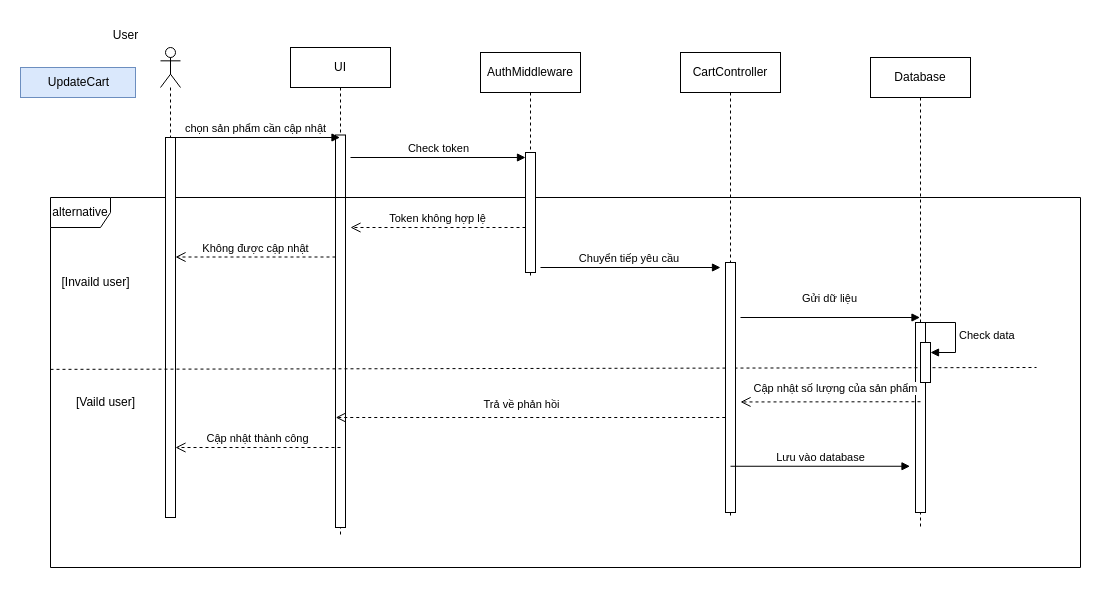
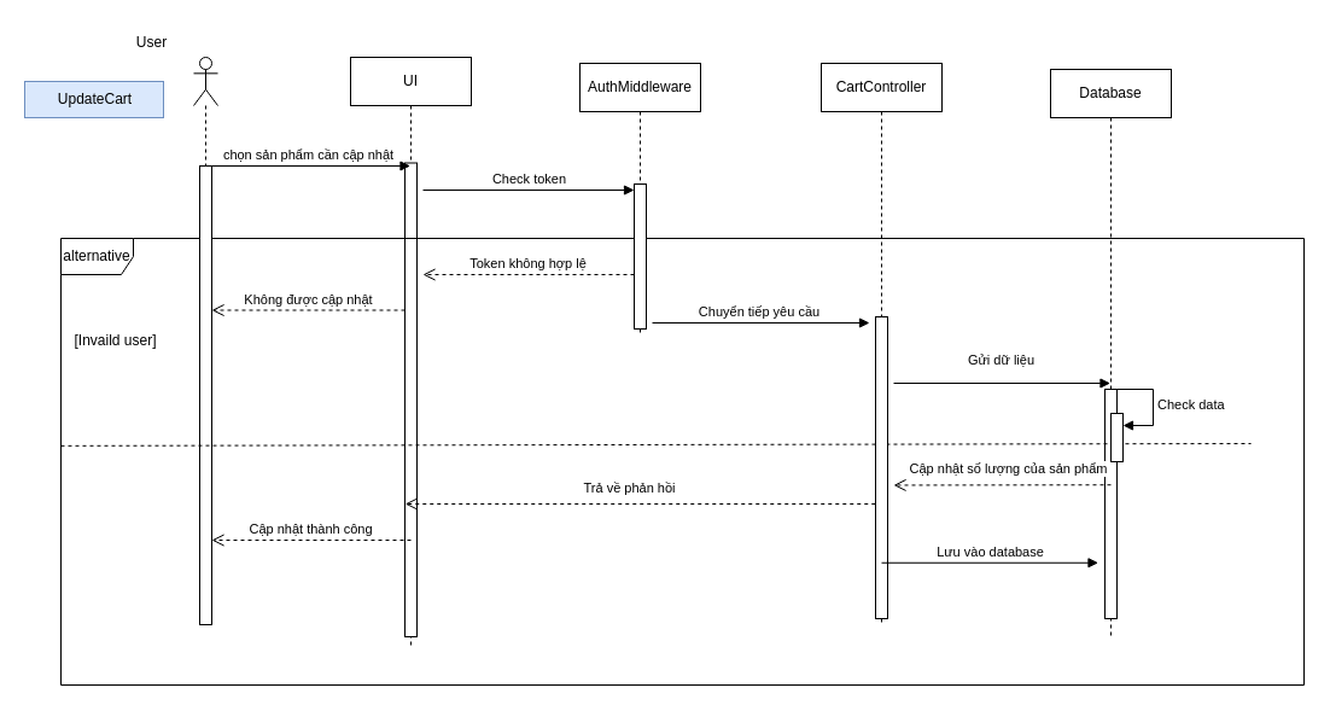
  <mxCell id="0" />
  <mxCell id="1" parent="0" />
  <mxCell id="2" value="UpdateCart" style="text;html=1;align=center;verticalAlign=middle;resizable=0;points=[];autosize=1;strokeColor=#6c8ebf;fillColor=#dae8fc;" parent="1" vertex="1"><mxGeometry x="20" y="67" width="115" height="30" as="geometry" /></mxCell>
  <mxCell id="3" value="" style="shape=umlLifeline;perimeter=lifelinePerimeter;whiteSpace=wrap;html=1;container=1;dropTarget=0;collapsible=0;recursiveResize=0;outlineConnect=0;portConstraint=eastwest;newEdgeStyle={&quot;curved&quot;:0,&quot;rounded&quot;:0};participant=umlActor;" parent="1" vertex="1"><mxGeometry x="160" y="47" width="20" height="420" as="geometry" /></mxCell>
  <mxCell id="4" value="UI" style="shape=umlLifeline;perimeter=lifelinePerimeter;whiteSpace=wrap;html=1;container=1;dropTarget=0;collapsible=0;recursiveResize=0;outlineConnect=0;portConstraint=eastwest;newEdgeStyle={&quot;curved&quot;:0,&quot;rounded&quot;:0};" parent="1" vertex="1"><mxGeometry x="290" y="47" width="100" height="490" as="geometry" /></mxCell>
  <mxCell id="5" value="" style="html=1;points=[[0,0,0,0,5],[0,1,0,0,-5],[1,0,0,0,5],[1,1,0,0,-5]];perimeter=orthogonalPerimeter;outlineConnect=0;targetShapes=umlLifeline;portConstraint=eastwest;newEdgeStyle={&quot;curved&quot;:0,&quot;rounded&quot;:0};" parent="4" vertex="1"><mxGeometry x="45" y="87.5" width="10" height="392.5" as="geometry" /></mxCell>
  <mxCell id="6" value="Database" style="shape=umlLifeline;perimeter=lifelinePerimeter;whiteSpace=wrap;html=1;container=1;dropTarget=0;collapsible=0;recursiveResize=0;outlineConnect=0;portConstraint=eastwest;newEdgeStyle={&quot;curved&quot;:0,&quot;rounded&quot;:0};" parent="1" vertex="1"><mxGeometry x="870" y="57" width="100" height="470" as="geometry" /></mxCell>
  <mxCell id="7" value="" style="html=1;points=[[0,0,0,0,5],[0,1,0,0,-5],[1,0,0,0,5],[1,1,0,0,-5]];perimeter=orthogonalPerimeter;outlineConnect=0;targetShapes=umlLifeline;portConstraint=eastwest;newEdgeStyle={&quot;curved&quot;:0,&quot;rounded&quot;:0};" parent="6" vertex="1"><mxGeometry x="45" y="265" width="10" height="190" as="geometry" /></mxCell>
  <mxCell id="8" value="&lt;div style=&quot;&quot;&gt;chọn sản phẩm cần cập nhật&lt;/div&gt;" style="html=1;verticalAlign=bottom;endArrow=block;curved=0;rounded=0;strokeColor=default;align=center;" parent="1" target="4" edge="1"><mxGeometry x="0.003" width="80" relative="1" as="geometry"><mxPoint x="170" y="137" as="sourcePoint" /><mxPoint x="250" y="147" as="targetPoint" /><mxPoint as="offset" /></mxGeometry></mxCell>
  <mxCell id="9" value="alternative" style="shape=umlFrame;whiteSpace=wrap;html=1;pointerEvents=0;" parent="1" vertex="1"><mxGeometry x="50" y="197" width="1030" height="370" as="geometry" /></mxCell>
  <mxCell id="10" value="[Invaild user]" style="text;html=1;align=center;verticalAlign=middle;resizable=0;points=[];autosize=1;strokeColor=none;fillColor=none;" parent="1" vertex="1"><mxGeometry x="50" y="267" width="90" height="30" as="geometry" /></mxCell>
- <mxCell id="11" value="[Vaild user]" style="text;html=1;align=center;verticalAlign=middle;resizable=0;points=[];autosize=1;strokeColor=none;fillColor=none;" parent="1" vertex="1"><mxGeometry x="65" y="387" width="80" height="30" as="geometry" /></mxCell>
  <mxCell id="12" value="Cập nhật thành công" style="html=1;verticalAlign=bottom;endArrow=open;dashed=1;endSize=8;curved=0;rounded=0;" parent="1" edge="1"><mxGeometry relative="1" as="geometry"><mxPoint x="340" y="447" as="sourcePoint" /><mxPoint x="175" y="447" as="targetPoint" /></mxGeometry></mxCell>
  <mxCell id="13" value="Không được cập nhật" style="html=1;verticalAlign=bottom;endArrow=open;dashed=1;endSize=8;curved=0;rounded=0;" parent="1" source="5" edge="1"><mxGeometry relative="1" as="geometry"><mxPoint x="374.5" y="256.5" as="sourcePoint" /><mxPoint x="175" y="256.5" as="targetPoint" /></mxGeometry></mxCell>
  <mxCell id="14" value="&lt;span class=&quot;hljs-selector-tag&quot;&gt;C&lt;/span&gt;ậ&lt;span class=&quot;hljs-selector-tag&quot;&gt;p&lt;/span&gt; &lt;span class=&quot;hljs-selector-tag&quot;&gt;nh&lt;/span&gt;ậ&lt;span class=&quot;hljs-selector-tag&quot;&gt;t&lt;/span&gt; &lt;span class=&quot;hljs-selector-tag&quot;&gt;s&lt;/span&gt;ố &lt;span class=&quot;hljs-selector-tag&quot;&gt;l&lt;/span&gt;ượ&lt;span class=&quot;hljs-selector-tag&quot;&gt;ng&lt;/span&gt; &lt;span class=&quot;hljs-selector-tag&quot;&gt;c&lt;/span&gt;ủ&lt;span class=&quot;hljs-selector-tag&quot;&gt;a&lt;/span&gt; &lt;span class=&quot;hljs-selector-tag&quot;&gt;s&lt;/span&gt;ả&lt;span class=&quot;hljs-selector-tag&quot;&gt;n&lt;/span&gt; &lt;span class=&quot;hljs-selector-tag&quot;&gt;ph&lt;/span&gt;ẩ&lt;span class=&quot;hljs-selector-tag&quot;&gt;m&lt;/span&gt;" style="html=1;verticalAlign=bottom;endArrow=open;dashed=1;endSize=8;curved=0;rounded=0;" parent="1" edge="1"><mxGeometry x="-0.067" y="-4" relative="1" as="geometry"><mxPoint x="920" y="401.23" as="sourcePoint" /><mxPoint x="740" y="401.46" as="targetPoint" /><mxPoint x="-1" as="offset" /></mxGeometry></mxCell>
  <mxCell id="15" value="" style="html=1;points=[[0,0,0,0,5],[0,1,0,0,-5],[1,0,0,0,5],[1,1,0,0,-5]];perimeter=orthogonalPerimeter;outlineConnect=0;targetShapes=umlLifeline;portConstraint=eastwest;newEdgeStyle={&quot;curved&quot;:0,&quot;rounded&quot;:0};" parent="1" vertex="1"><mxGeometry x="165" y="137" width="10" height="380" as="geometry" /></mxCell>
  <mxCell id="16" value="" style="endArrow=none;dashed=1;html=1;rounded=0;exitX=0.005;exitY=0.601;exitDx=0;exitDy=0;exitPerimeter=0;entryX=0.996;entryY=0.396;entryDx=0;entryDy=0;entryPerimeter=0;" parent="1" edge="1"><mxGeometry width="50" height="50" relative="1" as="geometry"><mxPoint x="50" y="368.87" as="sourcePoint" /><mxPoint x="1036.04" y="367" as="targetPoint" /></mxGeometry></mxCell>
  <mxCell id="17" value="Check token" style="html=1;verticalAlign=bottom;endArrow=block;curved=0;rounded=0;" parent="1" edge="1"><mxGeometry width="80" relative="1" as="geometry"><mxPoint x="350" y="157" as="sourcePoint" /><mxPoint x="525" y="157" as="targetPoint" /></mxGeometry></mxCell>
  <mxCell id="18" value="Token không hợp lệ" style="html=1;verticalAlign=bottom;endArrow=open;dashed=1;endSize=8;curved=0;rounded=0;" parent="1" edge="1"><mxGeometry relative="1" as="geometry"><mxPoint x="525" y="227" as="sourcePoint" /><mxPoint x="350" y="227" as="targetPoint" /></mxGeometry></mxCell>
  <mxCell id="19" value="Trả về phản hồi" style="html=1;verticalAlign=bottom;endArrow=open;dashed=1;endSize=8;curved=0;rounded=0;" parent="1" edge="1"><mxGeometry x="0.05" y="-4" relative="1" as="geometry"><mxPoint x="724.75" y="417" as="sourcePoint" /><mxPoint x="335.252" y="417" as="targetPoint" /><mxPoint as="offset" /></mxGeometry></mxCell>
  <mxCell id="20" value="User" style="text;html=1;align=center;verticalAlign=middle;resizable=0;points=[];autosize=1;strokeColor=none;fillColor=none;" parent="1" vertex="1"><mxGeometry x="100" y="20" width="50" height="30" as="geometry" /></mxCell>
  <mxCell id="21" value="Chuyển tiếp yêu cầu&amp;nbsp;" style="html=1;verticalAlign=bottom;endArrow=block;curved=0;rounded=0;" parent="1" edge="1"><mxGeometry width="80" relative="1" as="geometry"><mxPoint x="540" y="267" as="sourcePoint" /><mxPoint x="720" y="267" as="targetPoint" /></mxGeometry></mxCell>
  <mxCell id="22" value="AuthMiddleware" style="shape=umlLifeline;perimeter=lifelinePerimeter;whiteSpace=wrap;html=1;container=1;dropTarget=0;collapsible=0;recursiveResize=0;outlineConnect=0;portConstraint=eastwest;newEdgeStyle={&quot;curved&quot;:0,&quot;rounded&quot;:0};" parent="1" vertex="1"><mxGeometry x="480" y="52" width="100" height="225" as="geometry" /></mxCell>
  <mxCell id="23" value="" style="html=1;points=[[0,0,0,0,5],[0,1,0,0,-5],[1,0,0,0,5],[1,1,0,0,-5]];perimeter=orthogonalPerimeter;outlineConnect=0;targetShapes=umlLifeline;portConstraint=eastwest;newEdgeStyle={&quot;curved&quot;:0,&quot;rounded&quot;:0};" parent="22" vertex="1"><mxGeometry x="45" y="100" width="10" height="120" as="geometry" /></mxCell>
  <mxCell id="24" value="CartController" style="shape=umlLifeline;perimeter=lifelinePerimeter;whiteSpace=wrap;html=1;container=1;dropTarget=0;collapsible=0;recursiveResize=0;outlineConnect=0;portConstraint=eastwest;newEdgeStyle={&quot;curved&quot;:0,&quot;rounded&quot;:0};" parent="1" vertex="1"><mxGeometry x="680" y="52" width="100" height="465" as="geometry" /></mxCell>
  <mxCell id="25" value="" style="html=1;points=[[0,0,0,0,5],[0,1,0,0,-5],[1,0,0,0,5],[1,1,0,0,-5]];perimeter=orthogonalPerimeter;outlineConnect=0;targetShapes=umlLifeline;portConstraint=eastwest;newEdgeStyle={&quot;curved&quot;:0,&quot;rounded&quot;:0};" parent="24" vertex="1"><mxGeometry x="45" y="210" width="10" height="250" as="geometry" /></mxCell>
  <mxCell id="26" value="Gửi dữ liệu" style="html=1;verticalAlign=bottom;endArrow=block;curved=0;rounded=0;" parent="1" target="6" edge="1"><mxGeometry x="0.003" y="10" width="80" relative="1" as="geometry"><mxPoint x="740" y="317" as="sourcePoint" /><mxPoint x="740" y="306.23" as="targetPoint" /><mxPoint x="-1" as="offset" /></mxGeometry></mxCell>
  <mxCell id="27" value="" style="html=1;points=[[0,0,0,0,5],[0,1,0,0,-5],[1,0,0,0,5],[1,1,0,0,-5]];perimeter=orthogonalPerimeter;outlineConnect=0;targetShapes=umlLifeline;portConstraint=eastwest;newEdgeStyle={&quot;curved&quot;:0,&quot;rounded&quot;:0};" parent="1" vertex="1"><mxGeometry x="920" y="342" width="10" height="40" as="geometry" /></mxCell>
  <mxCell id="28" value="Check data" style="html=1;align=left;spacingLeft=2;endArrow=block;rounded=0;edgeStyle=orthogonalEdgeStyle;curved=0;rounded=0;" parent="1" target="27" edge="1"><mxGeometry relative="1" as="geometry"><mxPoint x="925" y="322" as="sourcePoint" /><Array as="points"><mxPoint x="955" y="352" /></Array></mxGeometry></mxCell>
  <mxCell id="29" value="Lưu vào database" style="html=1;verticalAlign=bottom;endArrow=block;curved=0;rounded=0;" parent="1" edge="1"><mxGeometry width="80" relative="1" as="geometry"><mxPoint x="730" y="465.75" as="sourcePoint" /><mxPoint x="909.5" y="465.75" as="targetPoint" /></mxGeometry></mxCell>
